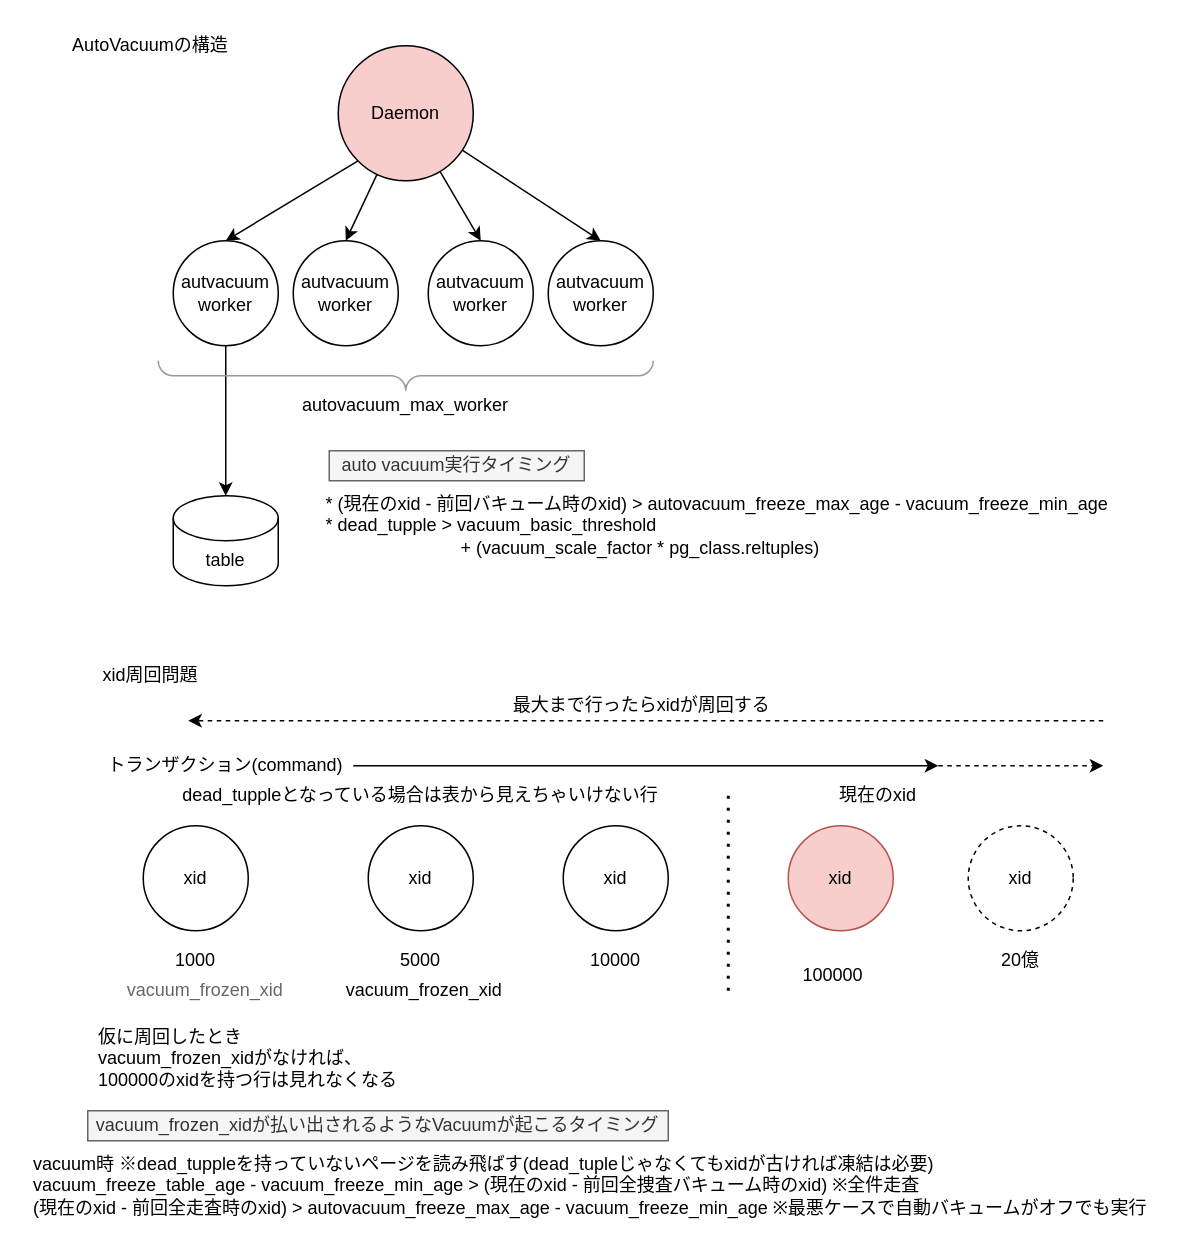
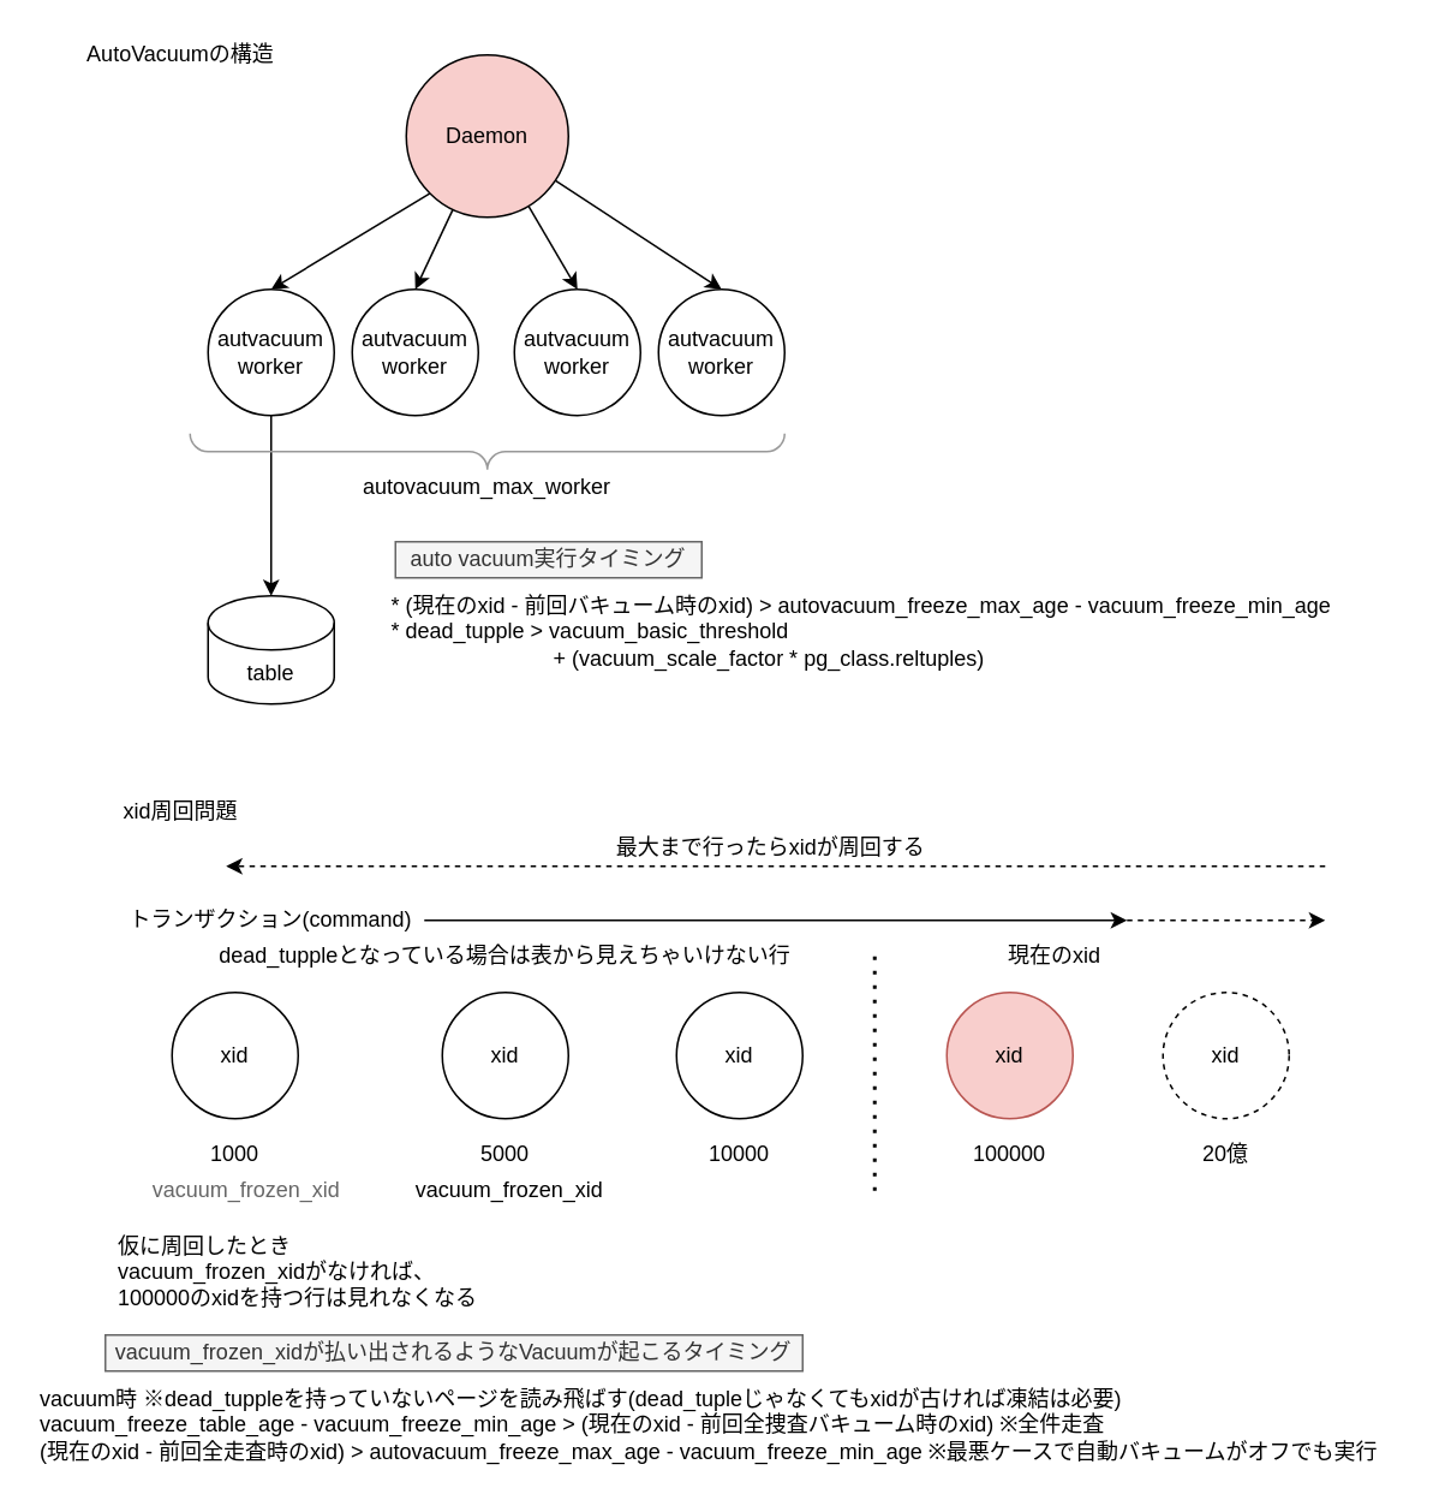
  <mxCell id="0" />
  <mxCell id="1" parent="0" />
  <mxCell id="2" style="rounded=0;orthogonalLoop=1;jettySize=auto;html=1;exitX=0;exitY=1;exitDx=0;exitDy=0;entryX=0.5;entryY=0;entryDx=0;entryDy=0;" edge="1" parent="1" source="6" target="8"><mxGeometry relative="1" as="geometry" /></mxCell>
  <mxCell id="3" style="edgeStyle=none;rounded=0;orthogonalLoop=1;jettySize=auto;html=1;entryX=0.5;entryY=0;entryDx=0;entryDy=0;" edge="1" parent="1" source="6" target="9"><mxGeometry relative="1" as="geometry"><mxPoint x="235" y="170" as="targetPoint" /></mxGeometry></mxCell>
  <mxCell id="4" style="edgeStyle=none;rounded=0;orthogonalLoop=1;jettySize=auto;html=1;entryX=0.5;entryY=0;entryDx=0;entryDy=0;" edge="1" parent="1" source="6" target="10"><mxGeometry relative="1" as="geometry"><mxPoint x="304" y="162" as="targetPoint" /></mxGeometry></mxCell>
  <mxCell id="5" style="edgeStyle=none;rounded=0;orthogonalLoop=1;jettySize=auto;html=1;entryX=0.5;entryY=0;entryDx=0;entryDy=0;" edge="1" parent="1" source="6" target="11"><mxGeometry relative="1" as="geometry"><mxPoint x="395" y="160" as="targetPoint" /></mxGeometry></mxCell>
  <mxCell id="6" value="Daemon" style="ellipse;whiteSpace=wrap;html=1;aspect=fixed;fillColor=#f8cecc;" vertex="1" parent="1"><mxGeometry x="225" y="30" width="90" height="90" as="geometry" /></mxCell>
  <mxCell id="7" style="edgeStyle=none;rounded=0;orthogonalLoop=1;jettySize=auto;html=1;" edge="1" parent="1" source="8" target="14"><mxGeometry relative="1" as="geometry" /></mxCell>
  <mxCell id="8" value="autvacuum&lt;br&gt;worker" style="ellipse;whiteSpace=wrap;html=1;aspect=fixed;" vertex="1" parent="1"><mxGeometry x="115" y="160" width="70" height="70" as="geometry" /></mxCell>
  <mxCell id="9" value="autvacuum&lt;br&gt;worker" style="ellipse;whiteSpace=wrap;html=1;aspect=fixed;" vertex="1" parent="1"><mxGeometry x="195" y="160" width="70" height="70" as="geometry" /></mxCell>
  <mxCell id="10" value="autvacuum&lt;br&gt;worker" style="ellipse;whiteSpace=wrap;html=1;aspect=fixed;" vertex="1" parent="1"><mxGeometry x="285" y="160" width="70" height="70" as="geometry" /></mxCell>
  <mxCell id="11" value="autvacuum&lt;br&gt;worker" style="ellipse;whiteSpace=wrap;html=1;aspect=fixed;" vertex="1" parent="1"><mxGeometry x="365" y="160" width="70" height="70" as="geometry" /></mxCell>
  <mxCell id="12" value="" style="verticalLabelPosition=bottom;shadow=0;dashed=0;align=center;html=1;verticalAlign=top;strokeWidth=1;shape=mxgraph.mockup.markup.curlyBrace;strokeColor=#999999;rotation=-180;" vertex="1" parent="1"><mxGeometry x="105" y="240" width="330" height="20" as="geometry" /></mxCell>
  <mxCell id="13" value="autovacuum_max_worker" style="text;html=1;strokeColor=none;fillColor=none;align=center;verticalAlign=middle;whiteSpace=wrap;rounded=0;" vertex="1" parent="1"><mxGeometry x="195" y="260" width="150" height="20" as="geometry" /></mxCell>
  <mxCell id="14" value="table" style="shape=cylinder3;whiteSpace=wrap;html=1;boundedLbl=1;backgroundOutline=1;size=15;" vertex="1" parent="1"><mxGeometry x="115" y="330" width="70" height="60" as="geometry" /></mxCell>
  <mxCell id="15" value="auto vacuum実行タイミング" style="text;html=1;strokeColor=#666666;fillColor=#f5f5f5;align=center;verticalAlign=middle;whiteSpace=wrap;rounded=0;fontColor=#333333;" vertex="1" parent="1"><mxGeometry x="219" y="300" width="170" height="20" as="geometry" /></mxCell>
  <mxCell id="16" value="* (現在のxid - 前回バキューム時のxid) &amp;gt; autovacuum_freeze_max_age - vacuum_freeze_min_age&lt;br&gt;* dead_tupple &amp;gt; vacuum_basic_threshold &lt;br&gt;&amp;nbsp; &amp;nbsp; &amp;nbsp; &amp;nbsp; &amp;nbsp; &amp;nbsp; &amp;nbsp; &amp;nbsp; &amp;nbsp; &amp;nbsp; &amp;nbsp; &amp;nbsp; &amp;nbsp; &amp;nbsp;+ (vacuum_scale_factor * pg_class.reltuples)" style="text;html=1;strokeColor=none;fillColor=none;align=left;verticalAlign=middle;whiteSpace=wrap;rounded=0;" vertex="1" parent="1"><mxGeometry x="215" y="320" width="530" height="60" as="geometry" /></mxCell>
  <mxCell id="17" value="AutoVacuumの構造" style="text;html=1;strokeColor=none;fillColor=none;align=center;verticalAlign=middle;whiteSpace=wrap;rounded=0;" vertex="1" parent="1"><mxGeometry x="25" y="20" width="150" height="20" as="geometry" /></mxCell>
  <mxCell id="18" value="xid周回問題" style="text;html=1;strokeColor=none;fillColor=none;align=center;verticalAlign=middle;whiteSpace=wrap;rounded=0;" vertex="1" parent="1"><mxGeometry x="25" y="440" width="150" height="20" as="geometry" /></mxCell>
  <mxCell id="19" value="xid" style="ellipse;whiteSpace=wrap;html=1;aspect=fixed;" vertex="1" parent="1"><mxGeometry x="95" y="550" width="70" height="70" as="geometry" /></mxCell>
  <mxCell id="20" value="1000" style="text;html=1;strokeColor=none;fillColor=none;align=center;verticalAlign=middle;whiteSpace=wrap;rounded=0;" vertex="1" parent="1"><mxGeometry x="80" y="630" width="100" height="20" as="geometry" /></mxCell>
  <mxCell id="21" style="edgeStyle=none;rounded=0;orthogonalLoop=1;jettySize=auto;html=1;" edge="1" parent="1" source="22"><mxGeometry relative="1" as="geometry"><mxPoint x="625" y="510" as="targetPoint" /></mxGeometry></mxCell>
  <mxCell id="22" value="トランザクション(command)" style="text;html=1;strokeColor=none;fillColor=none;align=center;verticalAlign=middle;whiteSpace=wrap;rounded=0;" vertex="1" parent="1"><mxGeometry x="65" y="500" width="170" height="20" as="geometry" /></mxCell>
  <mxCell id="23" value="xid" style="ellipse;whiteSpace=wrap;html=1;aspect=fixed;" vertex="1" parent="1"><mxGeometry x="245" y="550" width="70" height="70" as="geometry" /></mxCell>
  <mxCell id="24" value="xid" style="ellipse;whiteSpace=wrap;html=1;aspect=fixed;fillColor=#f8cecc;strokeColor=#b85450;" vertex="1" parent="1"><mxGeometry x="525" y="550" width="70" height="70" as="geometry" /></mxCell>
  <mxCell id="25" value="5000" style="text;html=1;strokeColor=none;fillColor=none;align=center;verticalAlign=middle;whiteSpace=wrap;rounded=0;" vertex="1" parent="1"><mxGeometry x="230" y="630" width="100" height="20" as="geometry" /></mxCell>
- <mxCell id="26" value="100000" style="text;html=1;strokeColor=none;fillColor=none;align=center;verticalAlign=middle;whiteSpace=wrap;rounded=0;" vertex="1" parent="1"><mxGeometry x="505" y="640" width="100" height="20" as="geometry" /></mxCell>
+ <mxCell id="26" value="100000" style="text;html=1;strokeColor=none;fillColor=none;align=center;verticalAlign=middle;whiteSpace=wrap;rounded=0;" vertex="1" parent="1"><mxGeometry x="510" y="630" width="100" height="20" as="geometry" /></mxCell>
  <mxCell id="27" value="現在のxid" style="text;html=1;strokeColor=none;fillColor=none;align=center;verticalAlign=middle;whiteSpace=wrap;rounded=0;" vertex="1" parent="1"><mxGeometry x="535" y="520" width="100" height="20" as="geometry" /></mxCell>
  <mxCell id="28" value="xid" style="ellipse;whiteSpace=wrap;html=1;aspect=fixed;" vertex="1" parent="1"><mxGeometry x="375" y="550" width="70" height="70" as="geometry" /></mxCell>
  <mxCell id="29" value="10000" style="text;html=1;strokeColor=none;fillColor=none;align=center;verticalAlign=middle;whiteSpace=wrap;rounded=0;" vertex="1" parent="1"><mxGeometry x="360" y="630" width="100" height="20" as="geometry" /></mxCell>
  <mxCell id="30" value="" style="endArrow=none;dashed=1;html=1;dashPattern=1 3;strokeWidth=2;" edge="1" parent="1"><mxGeometry width="50" height="50" relative="1" as="geometry"><mxPoint x="485" y="660" as="sourcePoint" /><mxPoint x="485" y="530" as="targetPoint" /></mxGeometry></mxCell>
  <mxCell id="31" value="dead_tuppleとなっている場合は表から見えちゃいけない行" style="text;html=1;strokeColor=none;fillColor=none;align=center;verticalAlign=middle;whiteSpace=wrap;rounded=0;" vertex="1" parent="1"><mxGeometry x="115" y="520" width="330" height="20" as="geometry" /></mxCell>
  <mxCell id="32" value="" style="endArrow=classic;html=1;dashed=1;" edge="1" parent="1"><mxGeometry width="50" height="50" relative="1" as="geometry"><mxPoint x="625" y="510" as="sourcePoint" /><mxPoint x="735" y="510" as="targetPoint" /></mxGeometry></mxCell>
  <mxCell id="33" value="xid" style="ellipse;whiteSpace=wrap;html=1;aspect=fixed;dashed=1;" vertex="1" parent="1"><mxGeometry x="645" y="550" width="70" height="70" as="geometry" /></mxCell>
  <mxCell id="34" value="20億" style="text;html=1;strokeColor=none;fillColor=none;align=center;verticalAlign=middle;whiteSpace=wrap;rounded=0;" vertex="1" parent="1"><mxGeometry x="630" y="630" width="100" height="20" as="geometry" /></mxCell>
  <mxCell id="35" value="" style="endArrow=classic;html=1;dashed=1;" edge="1" parent="1"><mxGeometry width="50" height="50" relative="1" as="geometry"><mxPoint x="735" y="480" as="sourcePoint" /><mxPoint x="125" y="480" as="targetPoint" /></mxGeometry></mxCell>
  <mxCell id="36" value="最大まで行ったらxidが周回する" style="text;html=1;strokeColor=none;fillColor=none;align=center;verticalAlign=middle;whiteSpace=wrap;rounded=0;" vertex="1" parent="1"><mxGeometry x="330" y="460" width="195" height="20" as="geometry" /></mxCell>
  <mxCell id="37" value="vacuum_frozen_xid" style="text;html=1;strokeColor=none;fillColor=none;align=center;verticalAlign=middle;whiteSpace=wrap;rounded=0;" vertex="1" parent="1"><mxGeometry x="200" y="650" width="165" height="20" as="geometry" /></mxCell>
  <mxCell id="38" value="vacuum_frozen_xid" style="text;html=1;strokeColor=none;fillColor=none;align=center;verticalAlign=middle;whiteSpace=wrap;rounded=0;fontColor=#666666;" vertex="1" parent="1"><mxGeometry x="54" y="650" width="165" height="20" as="geometry" /></mxCell>
  <mxCell id="39" value="&lt;div style=&quot;text-align: left&quot;&gt;&lt;span&gt;仮に周回したとき&lt;/span&gt;&lt;/div&gt;&lt;div style=&quot;text-align: left&quot;&gt;&lt;span&gt;vacuum_frozen_xidがなければ、&lt;/span&gt;&lt;/div&gt;&lt;div style=&quot;text-align: left&quot;&gt;&lt;span&gt;100000のxidを持つ行は見れなくなる&lt;/span&gt;&lt;/div&gt;" style="text;html=1;strokeColor=none;fillColor=none;align=center;verticalAlign=middle;whiteSpace=wrap;rounded=0;" vertex="1" parent="1"><mxGeometry x="45" y="680" width="240" height="50" as="geometry" /></mxCell>
  <mxCell id="40" value="vacuum_frozen_xidが払い出されるようなVacuumが起こるタイミング" style="text;html=1;strokeColor=#666666;fillColor=#f5f5f5;align=center;verticalAlign=middle;whiteSpace=wrap;rounded=0;fontColor=#333333;" vertex="1" parent="1"><mxGeometry x="58" y="740" width="387" height="20" as="geometry" /></mxCell>
  <mxCell id="41" value="vacuum時 ※dead_tuppleを持っていないページを読み飛ばす(dead_tupleじゃなくてもxidが古ければ凍結は必要)&lt;br&gt;vacuum_freeze_table_age - vacuum_freeze_min_age &amp;gt; (現在のxid - 前回全捜査バキューム時のxid) ※全件走査&lt;br&gt;(現在のxid - 前回全走査時のxid) &amp;gt; autovacuum_freeze_max_age - vacuum_freeze_min_age ※最悪ケースで自動バキュームがオフでも実行" style="text;html=1;strokeColor=none;fillColor=none;align=left;verticalAlign=middle;whiteSpace=wrap;rounded=0;" vertex="1" parent="1"><mxGeometry x="20" y="770" width="760" height="40" as="geometry" /></mxCell>
